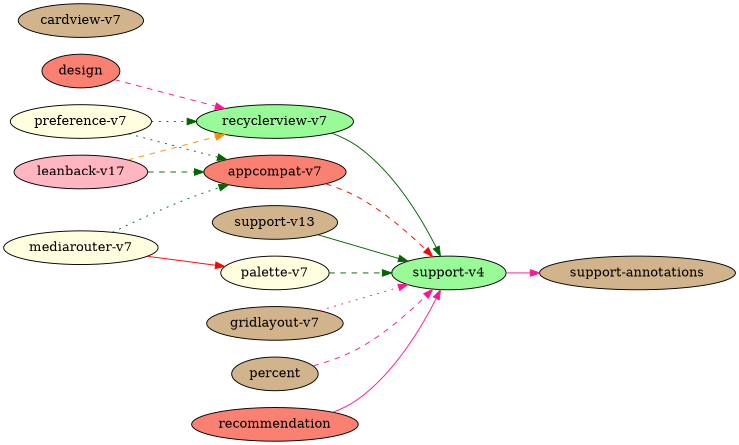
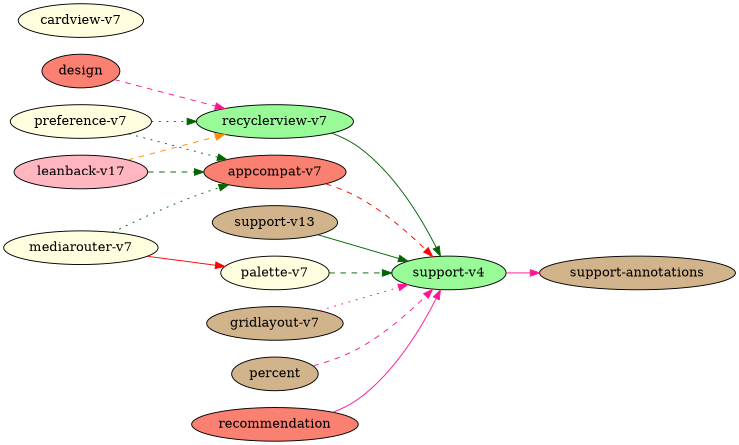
  digraph {
    rankdir=LR
    node [fillcolor=tan style=filled]
    edge [color=darkgreen style=dashed]
    "support-v4" [fillcolor=palegreen]
    "support-annotations"
    "appcompat-v7" [fillcolor=salmon]
    "recyclerview-v7" [fillcolor=palegreen]
    design [fillcolor=salmon]
    "support-v13"
    "preference-v7" [fillcolor=lightyellow]
    "palette-v7" [fillcolor=lightyellow]
    "gridlayout-v7"
    "mediarouter-v7" [fillcolor=lightyellow]
    percent
-   "cardview-v7"
+   "cardview-v7" [fillcolor=lightyellow]
    recommendation [fillcolor=salmon]
    "leanback-v17" [fillcolor=lightpink]
    "support-v4" -> "support-annotations" [color=deeppink style=solid]
    "appcompat-v7" -> "support-v4" [color=red]
    "recyclerview-v7" -> "support-v4" [style=solid]
    design -> "recyclerview-v7" [color=deeppink]
    "support-v13" -> "support-v4" [style=solid]
    "preference-v7" -> "appcompat-v7" [style=dotted]
    "preference-v7" -> "recyclerview-v7" [style=dotted]
    "palette-v7" -> "support-v4"
    "gridlayout-v7" -> "support-v4" [color=deeppink style=dotted]
    "mediarouter-v7" -> "appcompat-v7" [style=dotted]
    "mediarouter-v7" -> "palette-v7" [color=red style=solid]
    percent -> "support-v4" [color=deeppink]
    recommendation -> "support-v4" [color=deeppink style=solid]
    "leanback-v17" -> "appcompat-v7"
    "leanback-v17" -> "recyclerview-v7" [color=darkorange]
  }
